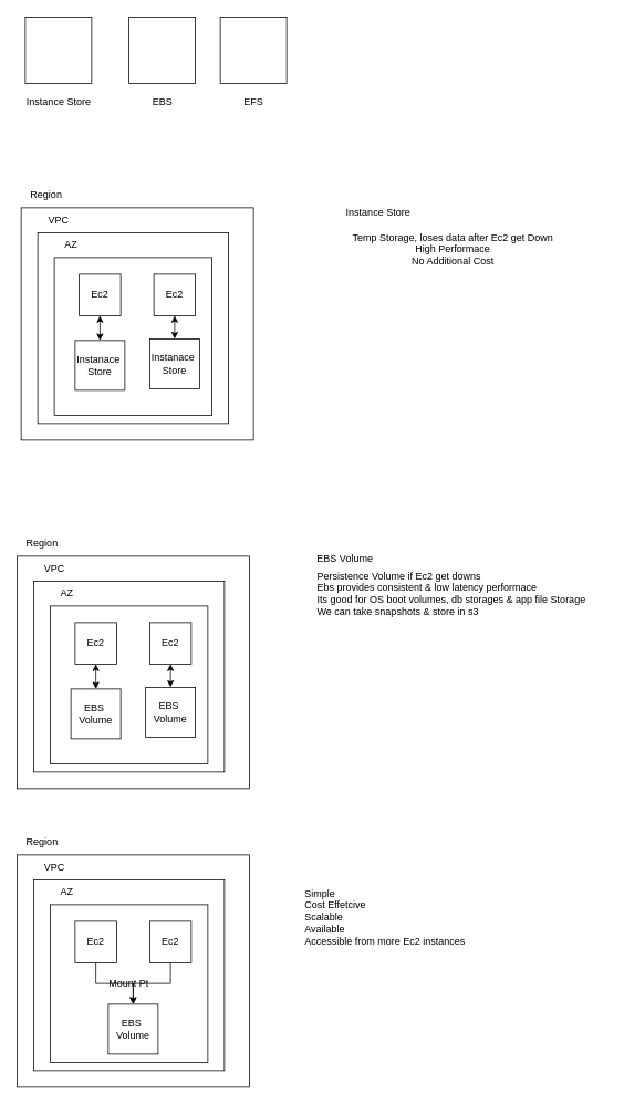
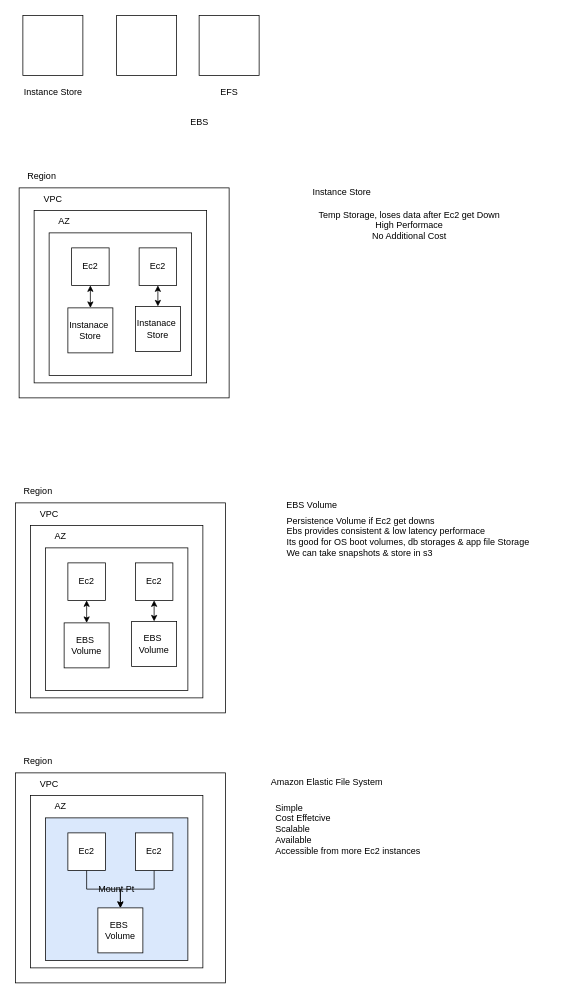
  <mxCell id="0" />
  <mxCell id="1" parent="0" />
  <mxCell id="2" value="" style="whiteSpace=wrap;html=1;aspect=fixed;" vertex="1" parent="1"><mxGeometry x="30" y="20" width="80" height="80" as="geometry" /></mxCell>
  <mxCell id="3" value="Instance Store" style="text;html=1;align=center;verticalAlign=middle;resizable=0;points=[];autosize=1;strokeColor=none;fillColor=none;" vertex="1" parent="1"><mxGeometry x="20" y="108" width="100" height="30" as="geometry" /></mxCell>
  <mxCell id="4" value="" style="whiteSpace=wrap;html=1;aspect=fixed;" vertex="1" parent="1"><mxGeometry x="155" y="20" width="80" height="80" as="geometry" /></mxCell>
- <mxCell id="5" value="EBS" style="text;html=1;align=center;verticalAlign=middle;resizable=0;points=[];autosize=1;strokeColor=none;fillColor=none;" vertex="1" parent="1"><mxGeometry x="170" y="108" width="50" height="30" as="geometry" /></mxCell>
+ <mxCell id="5" value="EBS" style="text;html=1;align=center;verticalAlign=middle;resizable=0;points=[];autosize=1;strokeColor=none;fillColor=none;" vertex="1" parent="1"><mxGeometry x="240" y="148" width="50" height="30" as="geometry" /></mxCell>
  <mxCell id="6" value="" style="whiteSpace=wrap;html=1;aspect=fixed;" vertex="1" parent="1"><mxGeometry x="265" y="20" width="80" height="80" as="geometry" /></mxCell>
  <mxCell id="7" value="EFS" style="text;html=1;align=center;verticalAlign=middle;resizable=0;points=[];autosize=1;strokeColor=none;fillColor=none;" vertex="1" parent="1"><mxGeometry x="280" y="108" width="50" height="30" as="geometry" /></mxCell>
  <mxCell id="8" value="" style="whiteSpace=wrap;html=1;aspect=fixed;" vertex="1" parent="1"><mxGeometry x="25" y="250" width="280" height="280" as="geometry" /></mxCell>
  <mxCell id="9" value="" style="whiteSpace=wrap;html=1;aspect=fixed;" vertex="1" parent="1"><mxGeometry x="45" y="280" width="230" height="230" as="geometry" /></mxCell>
  <mxCell id="10" value="Region" style="text;html=1;align=center;verticalAlign=middle;resizable=0;points=[];autosize=1;strokeColor=none;fillColor=none;" vertex="1" parent="1"><mxGeometry x="25" y="220" width="60" height="30" as="geometry" /></mxCell>
  <mxCell id="11" value="VPC" style="text;html=1;align=center;verticalAlign=middle;resizable=0;points=[];autosize=1;strokeColor=none;fillColor=none;" vertex="1" parent="1"><mxGeometry x="45" y="250" width="50" height="30" as="geometry" /></mxCell>
  <mxCell id="12" value="AZ" style="text;html=1;align=center;verticalAlign=middle;resizable=0;points=[];autosize=1;strokeColor=none;fillColor=none;" vertex="1" parent="1"><mxGeometry x="65" y="280" width="40" height="30" as="geometry" /></mxCell>
  <mxCell id="13" value="" style="whiteSpace=wrap;html=1;aspect=fixed;" vertex="1" parent="1"><mxGeometry x="65" y="310" width="190" height="190" as="geometry" /></mxCell>
  <mxCell id="14" value="Ec2" style="whiteSpace=wrap;html=1;aspect=fixed;" vertex="1" parent="1"><mxGeometry x="95" y="330" width="50" height="50" as="geometry" /></mxCell>
  <mxCell id="15" value="&lt;span style=&quot;text-wrap-mode: nowrap;&quot;&gt;Instanace&amp;nbsp;&lt;/span&gt;&lt;div&gt;&lt;span style=&quot;text-wrap-mode: nowrap;&quot;&gt;Store&lt;/span&gt;&lt;/div&gt;" style="whiteSpace=wrap;html=1;aspect=fixed;" vertex="1" parent="1"><mxGeometry x="90" y="410" width="60" height="60" as="geometry" /></mxCell>
  <mxCell id="16" value="" style="endArrow=classic;startArrow=classic;html=1;rounded=0;exitX=0.5;exitY=0;exitDx=0;exitDy=0;entryX=0.5;entryY=1;entryDx=0;entryDy=0;" edge="1" parent="1" source="15" target="14"><mxGeometry width="50" height="50" relative="1" as="geometry"><mxPoint x="355" y="390" as="sourcePoint" /><mxPoint x="405" y="340" as="targetPoint" /></mxGeometry></mxCell>
  <mxCell id="17" value="Ec2" style="whiteSpace=wrap;html=1;aspect=fixed;" vertex="1" parent="1"><mxGeometry x="185" y="330" width="50" height="50" as="geometry" /></mxCell>
  <mxCell id="18" value="&lt;span style=&quot;text-wrap-mode: nowrap;&quot;&gt;Instanace&amp;nbsp;&lt;/span&gt;&lt;div&gt;&lt;span style=&quot;text-wrap-mode: nowrap;&quot;&gt;Store&lt;/span&gt;&lt;/div&gt;" style="whiteSpace=wrap;html=1;aspect=fixed;" vertex="1" parent="1"><mxGeometry x="180" y="408" width="60" height="60" as="geometry" /></mxCell>
  <mxCell id="19" value="" style="endArrow=classic;startArrow=classic;html=1;rounded=0;exitX=0.5;exitY=0;exitDx=0;exitDy=0;entryX=0.5;entryY=1;entryDx=0;entryDy=0;" edge="1" parent="1" source="18" target="17"><mxGeometry width="50" height="50" relative="1" as="geometry"><mxPoint x="225" y="460" as="sourcePoint" /><mxPoint x="225" y="420" as="targetPoint" /></mxGeometry></mxCell>
  <mxCell id="20" value="Instance Store&lt;div&gt;&lt;br&gt;&lt;/div&gt;" style="text;html=1;align=center;verticalAlign=middle;resizable=0;points=[];autosize=1;strokeColor=none;fillColor=none;" vertex="1" parent="1"><mxGeometry x="405" y="243" width="100" height="40" as="geometry" /></mxCell>
  <mxCell id="21" value="Temp Storage, loses data after Ec2 get Down&lt;div&gt;High Performace&lt;/div&gt;&lt;div&gt;No Additional Cost&lt;/div&gt;" style="text;html=1;align=center;verticalAlign=middle;resizable=0;points=[];autosize=1;strokeColor=none;fillColor=none;" vertex="1" parent="1"><mxGeometry x="415" y="270" width="260" height="60" as="geometry" /></mxCell>
  <mxCell id="22" value="" style="whiteSpace=wrap;html=1;aspect=fixed;" vertex="1" parent="1"><mxGeometry x="20" y="670" width="280" height="280" as="geometry" /></mxCell>
  <mxCell id="23" value="" style="whiteSpace=wrap;html=1;aspect=fixed;" vertex="1" parent="1"><mxGeometry x="40" y="700" width="230" height="230" as="geometry" /></mxCell>
  <mxCell id="24" value="Region" style="text;html=1;align=center;verticalAlign=middle;resizable=0;points=[];autosize=1;strokeColor=none;fillColor=none;" vertex="1" parent="1"><mxGeometry x="20" y="640" width="60" height="30" as="geometry" /></mxCell>
  <mxCell id="25" value="VPC" style="text;html=1;align=center;verticalAlign=middle;resizable=0;points=[];autosize=1;strokeColor=none;fillColor=none;" vertex="1" parent="1"><mxGeometry x="40" y="670" width="50" height="30" as="geometry" /></mxCell>
  <mxCell id="26" value="AZ" style="text;html=1;align=center;verticalAlign=middle;resizable=0;points=[];autosize=1;strokeColor=none;fillColor=none;" vertex="1" parent="1"><mxGeometry x="60" y="700" width="40" height="30" as="geometry" /></mxCell>
  <mxCell id="27" value="" style="whiteSpace=wrap;html=1;aspect=fixed;" vertex="1" parent="1"><mxGeometry x="60" y="730" width="190" height="190" as="geometry" /></mxCell>
  <mxCell id="28" value="Ec2" style="whiteSpace=wrap;html=1;aspect=fixed;" vertex="1" parent="1"><mxGeometry x="90" y="750" width="50" height="50" as="geometry" /></mxCell>
  <mxCell id="29" value="&lt;span style=&quot;text-wrap-mode: nowrap;&quot;&gt;EBS&amp;nbsp;&lt;/span&gt;&lt;div&gt;&lt;span style=&quot;text-wrap-mode: nowrap;&quot;&gt;Volume&lt;/span&gt;&lt;/div&gt;" style="whiteSpace=wrap;html=1;aspect=fixed;" vertex="1" parent="1"><mxGeometry x="85" y="830" width="60" height="60" as="geometry" /></mxCell>
  <mxCell id="30" value="" style="endArrow=classic;startArrow=classic;html=1;rounded=0;exitX=0.5;exitY=0;exitDx=0;exitDy=0;entryX=0.5;entryY=1;entryDx=0;entryDy=0;" edge="1" parent="1" source="29" target="28"><mxGeometry width="50" height="50" relative="1" as="geometry"><mxPoint x="350" y="810" as="sourcePoint" /><mxPoint x="400" y="760" as="targetPoint" /></mxGeometry></mxCell>
  <mxCell id="31" value="Ec2" style="whiteSpace=wrap;html=1;aspect=fixed;" vertex="1" parent="1"><mxGeometry x="180" y="750" width="50" height="50" as="geometry" /></mxCell>
  <mxCell id="32" value="&lt;span style=&quot;text-wrap-mode: nowrap;&quot;&gt;EBS&amp;nbsp;&lt;/span&gt;&lt;div&gt;&lt;span style=&quot;text-wrap-mode: nowrap;&quot;&gt;Volume&lt;/span&gt;&lt;/div&gt;" style="whiteSpace=wrap;html=1;aspect=fixed;" vertex="1" parent="1"><mxGeometry x="175" y="828" width="60" height="60" as="geometry" /></mxCell>
  <mxCell id="33" value="" style="endArrow=classic;startArrow=classic;html=1;rounded=0;exitX=0.5;exitY=0;exitDx=0;exitDy=0;entryX=0.5;entryY=1;entryDx=0;entryDy=0;" edge="1" parent="1" source="32" target="31"><mxGeometry width="50" height="50" relative="1" as="geometry"><mxPoint x="220" y="880" as="sourcePoint" /><mxPoint x="220" y="840" as="targetPoint" /></mxGeometry></mxCell>
  <mxCell id="34" value="EBS Volume" style="text;html=1;align=center;verticalAlign=middle;resizable=0;points=[];autosize=1;strokeColor=none;fillColor=none;" vertex="1" parent="1"><mxGeometry x="370" y="658" width="90" height="30" as="geometry" /></mxCell>
  <mxCell id="35" value="&lt;div&gt;Persistence Volume if Ec2 get downs&lt;/div&gt;&lt;div&gt;Ebs provides consistent &amp;amp; low latency performace&lt;/div&gt;Its good for OS boot volumes, db storages &amp;amp; app file Storage&lt;div&gt;We can take snapshots &amp;amp; store in s3&lt;/div&gt;" style="text;html=1;align=left;verticalAlign=middle;resizable=0;points=[];autosize=1;strokeColor=none;fillColor=none;" vertex="1" parent="1"><mxGeometry x="380" y="680" width="350" height="70" as="geometry" /></mxCell>
  <mxCell id="36" value="" style="whiteSpace=wrap;html=1;aspect=fixed;" vertex="1" parent="1"><mxGeometry x="20" y="1030" width="280" height="280" as="geometry" /></mxCell>
  <mxCell id="37" value="" style="whiteSpace=wrap;html=1;aspect=fixed;" vertex="1" parent="1"><mxGeometry x="40" y="1060" width="230" height="230" as="geometry" /></mxCell>
  <mxCell id="38" value="Region" style="text;html=1;align=center;verticalAlign=middle;resizable=0;points=[];autosize=1;strokeColor=none;fillColor=none;" vertex="1" parent="1"><mxGeometry x="20" y="1000" width="60" height="30" as="geometry" /></mxCell>
  <mxCell id="39" value="VPC" style="text;html=1;align=center;verticalAlign=middle;resizable=0;points=[];autosize=1;strokeColor=none;fillColor=none;" vertex="1" parent="1"><mxGeometry x="40" y="1030" width="50" height="30" as="geometry" /></mxCell>
  <mxCell id="40" value="AZ" style="text;html=1;align=center;verticalAlign=middle;resizable=0;points=[];autosize=1;strokeColor=none;fillColor=none;" vertex="1" parent="1"><mxGeometry x="60" y="1060" width="40" height="30" as="geometry" /></mxCell>
- <mxCell id="41" value="Mount Pt" style="whiteSpace=wrap;html=1;aspect=fixed;" vertex="1" parent="1"><mxGeometry x="60" y="1090" width="190" height="190" as="geometry" /></mxCell>
+ <mxCell id="41" value="Mount Pt" style="whiteSpace=wrap;html=1;aspect=fixed;fillColor=#dae8fc;" vertex="1" parent="1"><mxGeometry x="60" y="1090" width="190" height="190" as="geometry" /></mxCell>
  <mxCell id="42" value="" style="edgeStyle=orthogonalEdgeStyle;rounded=0;orthogonalLoop=1;jettySize=auto;html=1;" edge="1" parent="1" source="43" target="44"><mxGeometry relative="1" as="geometry" /></mxCell>
  <mxCell id="43" value="Ec2" style="whiteSpace=wrap;html=1;aspect=fixed;" vertex="1" parent="1"><mxGeometry x="90" y="1110" width="50" height="50" as="geometry" /></mxCell>
  <mxCell id="44" value="&lt;span style=&quot;text-wrap-mode: nowrap;&quot;&gt;EBS&amp;nbsp;&lt;/span&gt;&lt;div&gt;&lt;span style=&quot;text-wrap-mode: nowrap;&quot;&gt;Volume&lt;/span&gt;&lt;/div&gt;" style="whiteSpace=wrap;html=1;aspect=fixed;" vertex="1" parent="1"><mxGeometry x="130" y="1210" width="60" height="60" as="geometry" /></mxCell>
  <mxCell id="45" value="" style="edgeStyle=orthogonalEdgeStyle;rounded=0;orthogonalLoop=1;jettySize=auto;html=1;" edge="1" parent="1" source="46" target="44"><mxGeometry relative="1" as="geometry" /></mxCell>
  <mxCell id="46" value="Ec2" style="whiteSpace=wrap;html=1;aspect=fixed;" vertex="1" parent="1"><mxGeometry x="180" y="1110" width="50" height="50" as="geometry" /></mxCell>
+ <mxCell id="47" value="Amazon Elastic File System" style="text;html=1;align=center;verticalAlign=middle;resizable=0;points=[];autosize=1;strokeColor=none;fillColor=none;" vertex="1" parent="1"><mxGeometry x="350" y="1028" width="170" height="30" as="geometry" /></mxCell>
  <mxCell id="48" value="Simple&lt;div&gt;Cost Effetcive&lt;/div&gt;&lt;div&gt;Scalable&lt;/div&gt;&lt;div&gt;Available&lt;/div&gt;&lt;div&gt;Accessible from more Ec2 instances&lt;/div&gt;" style="text;html=1;align=left;verticalAlign=middle;resizable=0;points=[];autosize=1;strokeColor=none;fillColor=none;" vertex="1" parent="1"><mxGeometry x="365" y="1060" width="220" height="90" as="geometry" /></mxCell>
